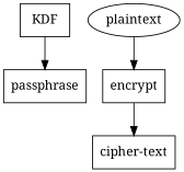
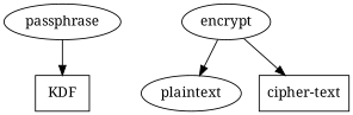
  digraph {
    fontname="Noto Serif"
    node [fontname="Noto Serif" shape=box]
    edge [fontname="Noto Serif"]
-   n1 [label=passphrase]
+   n1 [label=passphrase shape=""]
    n2 [label=KDF]
    n3 [label=plaintext shape=""]
-   n4 [label=encrypt]
+   n4 [label=encrypt shape=ellipse]
    n5 [label="cipher-text"]
-   n2 -> n1
-   n3 -> n4
+   n1 -> n2
+   n4 -> n3
    n4 -> n5
  }
